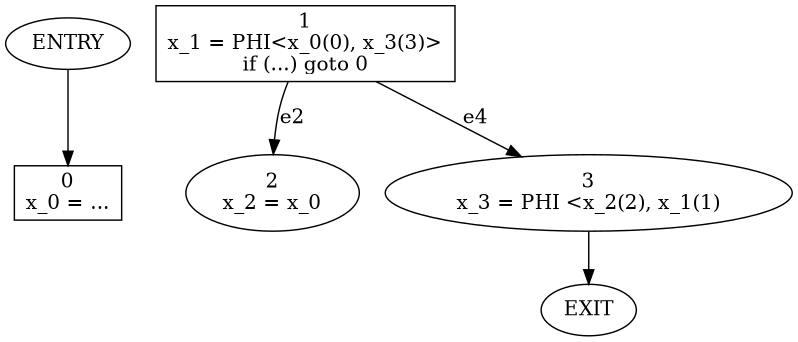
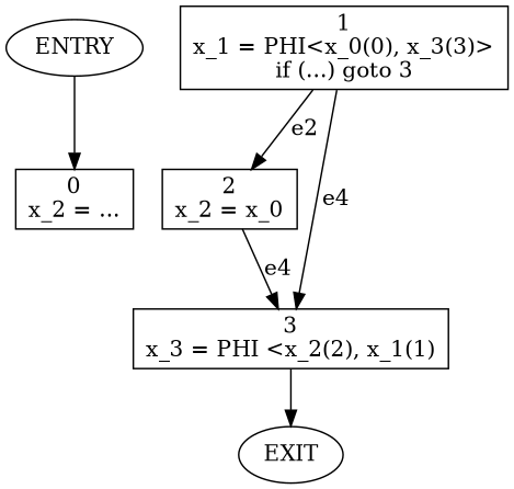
  digraph {
    node [shape=box]
-   n1 [label="0\nx_0 = ...\l"]
+   n1 [label="0\nx_2 = ...\l"]
    ENTRY [shape=""]
-   n3 [label="1\nx_1 = PHI<x_0(0), x_3(3)>\nif (...) goto 0"]
-   n4 [label="2\nx_2 = x_0\n" shape=ellipse]
-   n5 [label="3\nx_3 = PHI <x_2(2), x_1(1)" shape=ellipse]
+   n3 [label="1\nx_1 = PHI<x_0(0), x_3(3)>\nif (...) goto 3"]
+   n4 [label="2\nx_2 = x_0\n"]
+   n5 [label="3\nx_3 = PHI <x_2(2), x_1(1)"]
    EXIT [shape=""]
    ENTRY -> n1
    n3 -> n4 [label=e2]
    n3 -> n5 [label=e4]
+   n4 -> n5 [label=e4]
    n5 -> EXIT
  }
